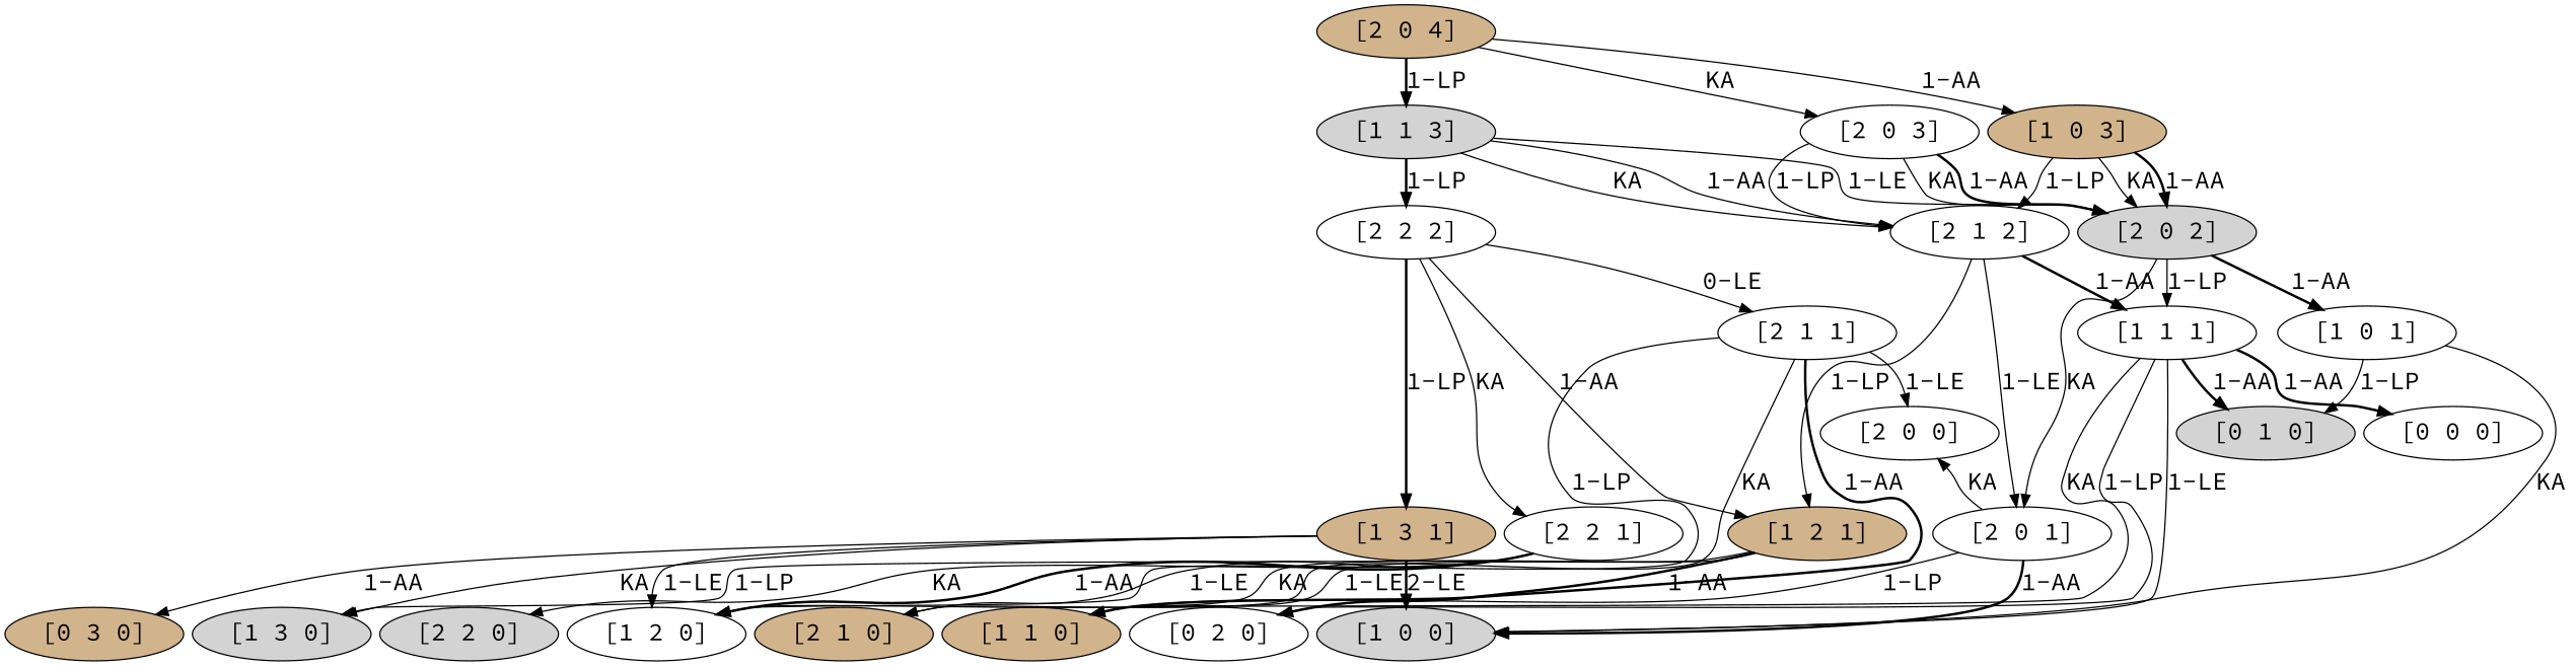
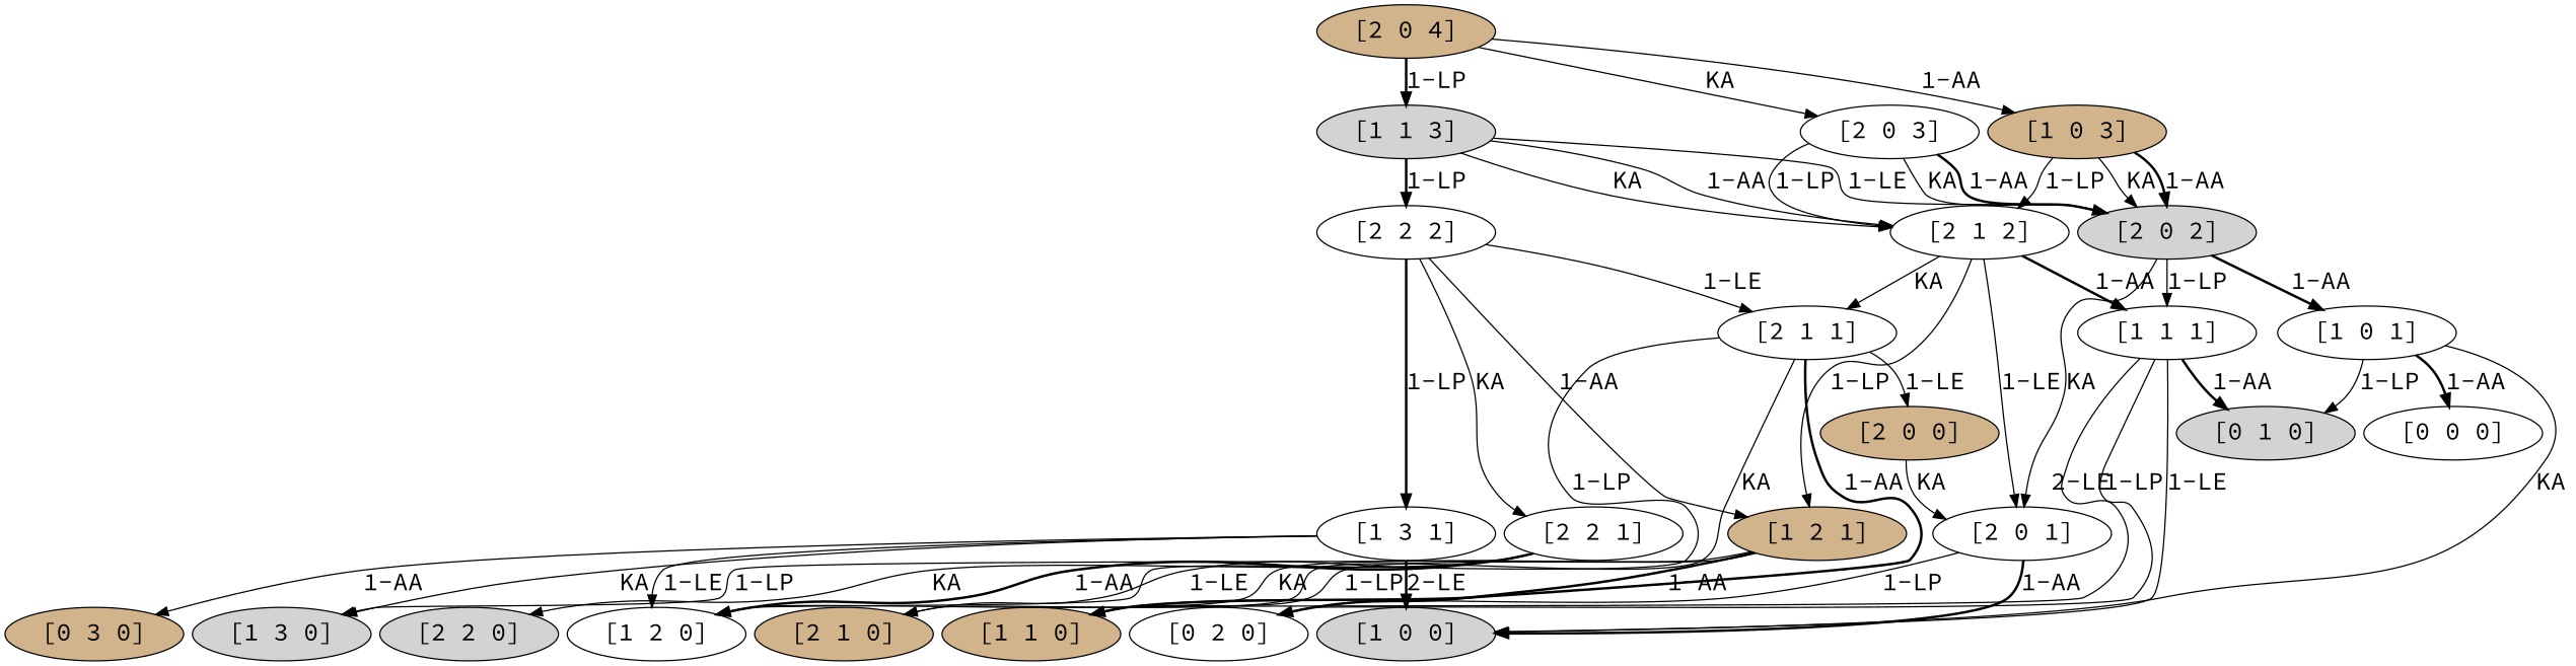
  digraph {
    fontname="Source Code Pro"
    nodesep=0.1
    ranksep=0.1
    node [capacity="[2]" fillcolor=white fontname="Source Code Pro" fontsize=20 stock="[0]" style=filled time=0 value=0.0]
    edge [fontname="Source Code Pro" fontsize=20 goal="[2 0 2]" modus=KA not_best_politic=True revenue=0 time=1 weight=0.0 weight_goal=0.0]
    n1 [fillcolor=lightgrey label="[2 2 0]" stock="[2]"]
    n2 [label="[2 2 1]" stock="[2]" time=1 value=100.0]
    n3 [fillcolor=tan label="[2 1 0]" stock="[1]"]
    n4 [capacity="[1]" fillcolor=lightgrey label="[1 3 0]" stock="[3]"]
    n5 [capacity="[1]" label="[1 2 0]" stock="[2]"]
    n6 [label="[2 2 2]" stock="[2]" time=2 value=450.0]
    n7 [label="[2 1 1]" stock="[1]" time=1 value=100.0]
-   n8 [capacity="[1]" fillcolor=tan label="[1 3 1]" stock="[3]" time=1 value=600.0]
+   n8 [capacity="[1]" label="[1 3 1]" stock="[3]" time=1 value=600.0]
    n9 [capacity="[1]" fillcolor=tan label="[1 2 1]" stock="[2]" time=1 value=100.0]
-   n10 [label="[2 0 0]"]
+   n10 [fillcolor=tan label="[2 0 0]"]
    n11 [capacity="[1]" fillcolor=tan label="[1 1 0]" stock="[1]"]
    n12 [capacity="[1]" fillcolor=lightgrey label="[1 0 0]"]
    n13 [capacity="[0]" fillcolor=tan label="[0 3 0]" stock="[3]"]
    n14 [capacity="[0]" label="[0 2 0]" stock="[2]"]
    n15 [label="[2 1 2]" stock="[1]" time=2 value=175.0]
    n16 [label="[2 0 1]" time=1 value=50.0]
    n17 [capacity="[1]" label="[1 1 1]" stock="[1]" time=1 value=100.0]
    n18 [capacity="[0]" fillcolor=lightgrey label="[0 1 0]" stock="[1]"]
    n19 [fillcolor=lightgrey label="[2 0 2]" time=2 value=125.0]
    n20 [capacity="[1]" label="[1 0 1]" time=1 value=50.0]
    n21 [capacity="[0]" label="[0 0 0]"]
    n22 [label="[2 0 3]" time=3 value=200.0]
    n23 [fillcolor=tan label="[2 0 4]" time=4 value=343.75]
    n24 [capacity="[1]" fillcolor=lightgrey label="[1 1 3]" stock="[1]" time=3 value=387.5]
    n25 [capacity="[1]" fillcolor=tan label="[1 0 3]" time=3 value=200.0]
    n2 -> n1 [goal="[2 2 0]" label=KA]
    n2 -> n3 [goal="[2 1 0]" label="1-LE" modus=LE revenue=100 weight=100.0]
    n2 -> n4 [goal="[1 3 0]" label="1-LP" modus=LP]
    n2 -> n5 [goal="[1 2 0]" label="1-AA" modus=AA not_best_politic=False revenue=100 style=bold weight=100.0]
    n6 -> n2 [goal="[2 2 1]" label=KA time=2 weight_goal=100.0]
-   n6 -> n7 [goal="[2 1 1]" label="0-LE" modus=LE revenue=100 time=2 weight=100.0 weight_goal=100.0]
+   n6 -> n7 [goal="[2 1 1]" label="1-LE" modus=LE revenue=100 time=2 weight=100.0 weight_goal=100.0]
    n6 -> n8 [goal="[1 3 1]" label="1-LP" modus=LP not_best_politic=False style=bold time=2 weight=500.0 weight_goal=600.0]
    n6 -> n9 [goal="[1 2 1]" label="1-AA" modus=AA revenue=100 time=2 weight=100.0 weight_goal=100.0]
    n7 -> n3 [goal="[2 1 0]" label=KA]
    n7 -> n5 [goal="[1 2 0]" label="1-LP" modus=LP]
    n7 -> n10 [goal="[2 0 0]" label="1-LE" modus=LE revenue=100 weight=100.0]
    n7 -> n11 [goal="[1 1 0]" label="1-AA" modus=AA not_best_politic=False revenue=100 style=bold weight=100.0]
    n8 -> n4 [goal="[1 3 0]" label=KA]
    n8 -> n5 [goal="[1 2 0]" label="1-LE" modus=LE revenue=100 weight=100.0]
    n8 -> n12 [goal="[1 0 0]" label="2-LE" modus=LE not_best_politic=False revenue=5000 style=bold weight=5000.0]
    n8 -> n13 [goal="[0 3 0]" label="1-AA" modus=AA revenue=100 weight=100.0]
    n9 -> n5 [goal="[1 2 0]" label=KA]
-   n9 -> n11 [goal="[1 1 0]" label="1-LE" modus=LE revenue=100 weight=100.0]
+   n9 -> n11 [goal="[1 1 0]" label="1-LP" modus=LE revenue=100 weight=100.0]
    n9 -> n14 [goal="[0 2 0]" label="1-AA" modus=AA not_best_politic=False revenue=100 style=bold weight=100.0]
+   n15 -> n7 [goal="[2 1 1]" label=KA time=2 weight_goal=100.0]
    n15 -> n9 [goal="[1 2 1]" label="1-LP" modus=LP time=2 weight_goal=100.0]
    n15 -> n16 [goal="[2 0 1]" label="1-LE" modus=LE revenue=100 time=2 weight=50.0 weight_goal=50.0]
    n15 -> n17 [goal="[1 1 1]" label="1-AA" modus=AA not_best_politic=False revenue=100 style=bold time=2 weight=100.0 weight_goal=100.0]
-   n16 -> n10 [goal="[2 0 0]" label=KA]
+   n10 -> n16 [goal="[2 0 0]" label=KA]
    n16 -> n11 [goal="[1 1 0]" label="1-LP" modus=LP]
    n16 -> n12 [goal="[1 0 0]" label="1-AA" modus=AA not_best_politic=False revenue=100 style=bold weight=100.0]
-   n17 -> n11 [goal="[1 1 0]" label=KA]
+   n17 -> n11 [goal="[1 1 0]" label="2-LE"]
    n17 -> n12 [goal="[1 0 0]" label="1-LE" modus=LE revenue=100 weight=100.0]
    n17 -> n14 [goal="[0 2 0]" label="1-LP" modus=LP]
    n17 -> n18 [goal="[0 1 0]" label="1-AA" modus=AA not_best_politic=False revenue=100 style=bold weight=100.0]
    n19 -> n16 [goal="[2 0 1]" label=KA time=2 weight_goal=50.0]
    n19 -> n17 [goal="[1 1 1]" label="1-LP" modus=LP time=2 weight=50.0 weight_goal=100.0]
    n19 -> n20 [goal="[1 0 1]" label="1-AA" modus=AA not_best_politic=False revenue=100 style=bold time=2 weight=100.0 weight_goal=50.0]
    n20 -> n12 [goal="[1 0 0]" label=KA]
    n20 -> n18 [goal="[0 1 0]" label="1-LP" modus=LP]
-   n17 -> n21 [goal="[0 0 0]" label="1-AA" modus=AA not_best_politic=False revenue=100 style=bold weight=100.0]
+   n20 -> n21 [goal="[0 0 0]" label="1-AA" modus=AA not_best_politic=False revenue=100 style=bold weight=100.0]
    n22 -> n15 [goal="[2 1 2]" label="1-LP" modus=LP time=3 weight=50.0 weight_goal=175.0]
    n22 -> n19 [label=KA time=3 weight_goal=125.0]
    n22 -> n19 [label="1-AA" modus=AA not_best_politic=False revenue=100 style=bold time=3 weight=100.0 weight_goal=125.0]
    n23 -> n22 [goal="[2 0 3]" label=KA time=4 weight_goal=200.0]
    n23 -> n24 [goal="[1 1 3]" label="1-LP" modus=LP not_best_politic=False style=bold time=4 weight=187.5 weight_goal=387.5]
    n23 -> n25 [goal="[1 0 3]" label="1-AA" modus=AA revenue=100 time=4 weight=100.0 weight_goal=200.0]
    n24 -> n6 [goal="[2 2 2]" label="1-LP" modus=LP not_best_politic=False style=bold time=3 weight=275.0 weight_goal=450.0]
    n24 -> n15 [goal="[2 1 2]" label=KA time=3 weight_goal=175.0]
    n24 -> n15 [goal="[2 1 2]" label="1-AA" modus=AA revenue=100 time=3 weight=100.0 weight_goal=175.0]
    n24 -> n19 [label="1-LE" modus=LE revenue=100 time=3 weight=50.0 weight_goal=125.0]
    n25 -> n15 [goal="[2 1 2]" label="1-LP" modus=LP time=3 weight=50.0 weight_goal=175.0]
    n25 -> n19 [label=KA time=3 weight_goal=125.0]
    n25 -> n19 [label="1-AA" modus=AA not_best_politic=False revenue=100 style=bold time=3 weight=100.0 weight_goal=125.0]
  }
